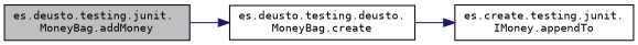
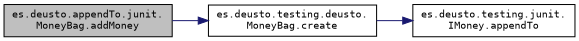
  digraph {
    fontname="DejaVu Sans Mono"
    rankdir=LR
    node [color=black fillcolor=white fontname="DejaVu Sans Mono" fontsize=10 shape=record style=filled]
    edge [color=midnightblue fontname="DejaVu Sans Mono" fontsize=10 labelfontname=Helvetica labelfontsize=10 style=solid]
-   n1 [fillcolor=grey75 fontcolor=black height=0.2 label="es.deusto.testing.junit.\lMoneyBag.addMoney" width=0.4]
+   n1 [fillcolor=grey75 fontcolor=black height=0.2 label="es.deusto.appendTo.junit.\lMoneyBag.addMoney" width=0.4]
    n2 [height=0.2 label="es.deusto.testing.deusto.\lMoneyBag.create" width=0.4]
-   n3 [height=0.2 label="es.create.testing.junit.\lIMoney.appendTo" width=0.4]
+   n3 [height=0.2 label="es.deusto.testing.junit.\lIMoney.appendTo" width=0.4]
    n1 -> n2
    n2 -> n3
  }
